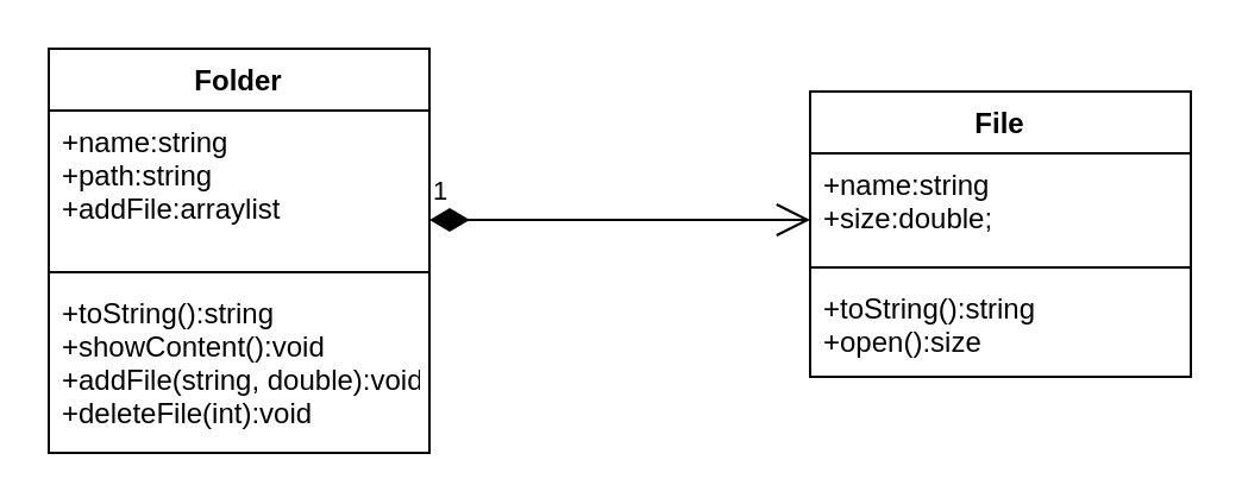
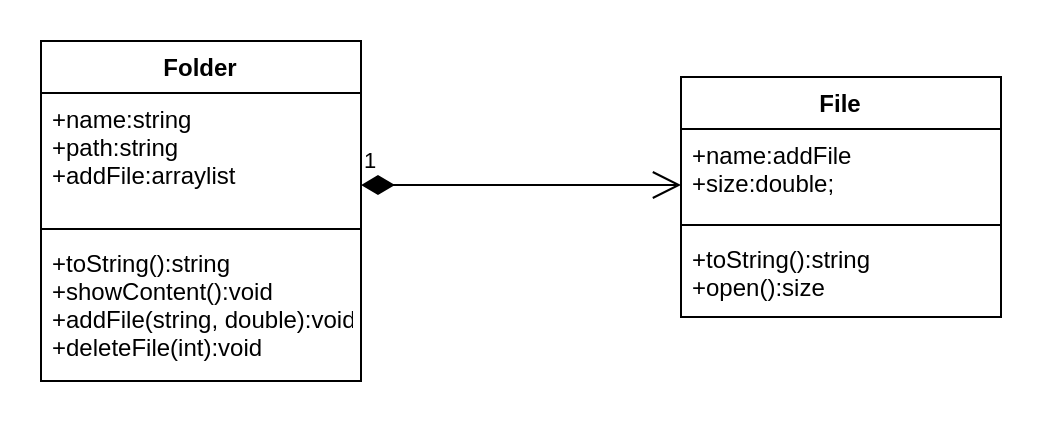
  <mxCell id="0" />
  <mxCell id="1" parent="0" />
  <mxCell id="2" value="Folder" style="swimlane;fontStyle=1;align=center;verticalAlign=top;childLayout=stackLayout;horizontal=1;startSize=26;horizontalStack=0;resizeParent=1;resizeParentMax=0;resizeLast=0;collapsible=1;marginBottom=0;" vertex="1" parent="1"><mxGeometry x="20" y="20" width="160" height="170" as="geometry" /></mxCell>
  <mxCell id="3" value="+name:string&#10;+path:string&#10;+addFile:arraylist" style="text;strokeColor=none;fillColor=none;align=left;verticalAlign=top;spacingLeft=4;spacingRight=4;overflow=hidden;rotatable=0;points=[[0,0.5],[1,0.5]];portConstraint=eastwest;" vertex="1" parent="2"><mxGeometry y="26" width="160" height="64" as="geometry" /></mxCell>
  <mxCell id="4" value="" style="line;strokeWidth=1;fillColor=none;align=left;verticalAlign=middle;spacingTop=-1;spacingLeft=3;spacingRight=3;rotatable=0;labelPosition=right;points=[];portConstraint=eastwest;" vertex="1" parent="2"><mxGeometry y="90" width="160" height="8" as="geometry" /></mxCell>
  <mxCell id="5" value="+toString():string&#10;+showContent():void&#10;+addFile(string, double):void&#10;+deleteFile(int):void" style="text;strokeColor=none;fillColor=none;align=left;verticalAlign=top;spacingLeft=4;spacingRight=4;overflow=hidden;rotatable=0;points=[[0,0.5],[1,0.5]];portConstraint=eastwest;" vertex="1" parent="2"><mxGeometry y="98" width="160" height="72" as="geometry" /></mxCell>
  <mxCell id="6" value="File" style="swimlane;fontStyle=1;align=center;verticalAlign=top;childLayout=stackLayout;horizontal=1;startSize=26;horizontalStack=0;resizeParent=1;resizeParentMax=0;resizeLast=0;collapsible=1;marginBottom=0;" vertex="1" parent="1"><mxGeometry x="340" y="38" width="160" height="120" as="geometry" /></mxCell>
- <mxCell id="7" value="+name:string&#10;+size:double;" style="text;strokeColor=none;fillColor=none;align=left;verticalAlign=top;spacingLeft=4;spacingRight=4;overflow=hidden;rotatable=0;points=[[0,0.5],[1,0.5]];portConstraint=eastwest;" vertex="1" parent="6"><mxGeometry y="26" width="160" height="44" as="geometry" /></mxCell>
+ <mxCell id="7" value="+name:addFile&#10;+size:double;" style="text;strokeColor=none;fillColor=none;align=left;verticalAlign=top;spacingLeft=4;spacingRight=4;overflow=hidden;rotatable=0;points=[[0,0.5],[1,0.5]];portConstraint=eastwest;" vertex="1" parent="6"><mxGeometry y="26" width="160" height="44" as="geometry" /></mxCell>
  <mxCell id="8" value="" style="line;strokeWidth=1;fillColor=none;align=left;verticalAlign=middle;spacingTop=-1;spacingLeft=3;spacingRight=3;rotatable=0;labelPosition=right;points=[];portConstraint=eastwest;" vertex="1" parent="6"><mxGeometry y="70" width="160" height="8" as="geometry" /></mxCell>
  <mxCell id="9" value="+toString():string&#10;+open():size" style="text;strokeColor=none;fillColor=none;align=left;verticalAlign=top;spacingLeft=4;spacingRight=4;overflow=hidden;rotatable=0;points=[[0,0.5],[1,0.5]];portConstraint=eastwest;" vertex="1" parent="6"><mxGeometry y="78" width="160" height="42" as="geometry" /></mxCell>
  <mxCell id="10" value="1" style="endArrow=open;html=1;endSize=12;startArrow=diamondThin;startSize=14;startFill=1;edgeStyle=orthogonalEdgeStyle;align=left;verticalAlign=bottom;rounded=0;" edge="1" parent="1"><mxGeometry x="-1" y="3" relative="1" as="geometry"><mxPoint x="180" y="92" as="sourcePoint" /><mxPoint x="340" y="92" as="targetPoint" /></mxGeometry></mxCell>
